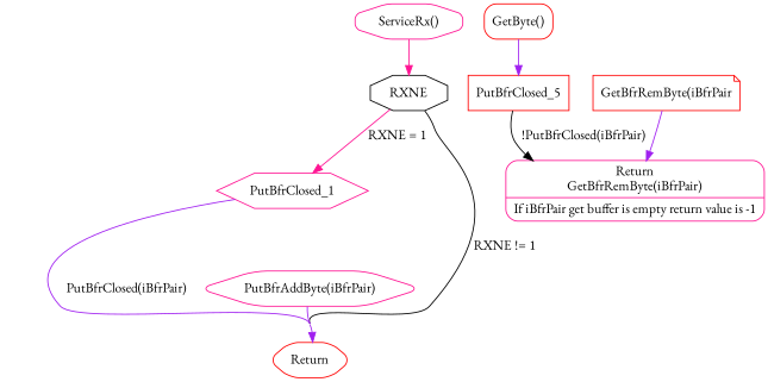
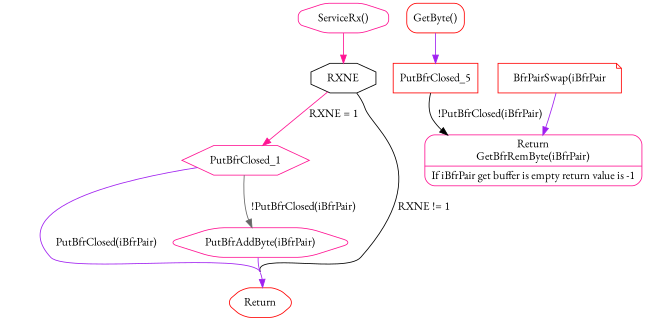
  digraph {
    concentrate=true
    fontname="EB Garamond"
    node [color=deeppink fontname="EB Garamond" shape=hexagon style=rounded]
    edge [color=purple fontname="EB Garamond"]
    n1 [label="ServiceRx()" shape=octagon]
    RXNE [color=black shape=octagon style=""]
    PutBfrClosed_1 [style=""]
    n4 [color=red label=Return]
    n5 [label="PutBfrAddByte(iBfrPair)"]
    n6 [color=red label="GetByte()" shape=box]
    n7 [color=red label=PutBfrClosed_5 shape=box style=""]
    n8 [label="{Return\nGetBfrRemByte(iBfrPair)|If iBfrPair get buffer is empty return value is -1}" shape=record]
-   n9 [color=red label="GetBfrRemByte(iBfrPair" shape=note]
+   n9 [color=red label="BfrPairSwap(iBfrPair" shape=note]
    n1 -> RXNE [color=deeppink]
    RXNE -> PutBfrClosed_1 [color=deeppink label=" RXNE = 1 "]
    RXNE -> n4 [color=black label=" RXNE != 1 "]
    PutBfrClosed_1 -> n4 [label="  PutBfrClosed(iBfrPair) "]
+   PutBfrClosed_1 -> n5 [color=gray40 label="  !PutBfrClosed(iBfrPair) "]
    n5 -> n4
    n6 -> n7
    n7 -> n8 [color=black label="  !PutBfrClosed(iBfrPair) "]
    n9 -> n8
  }
